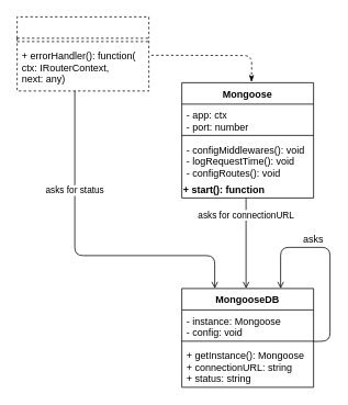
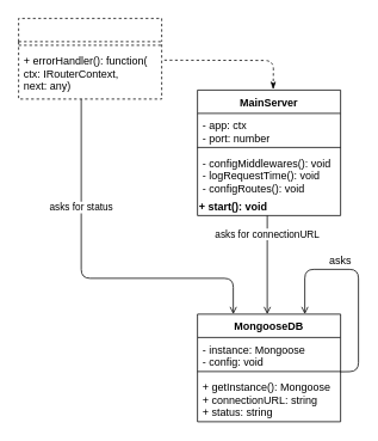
  <mxCell id="0" />
  <mxCell id="1" parent="0" />
  <mxCell id="2" value="MongooseDB" style="swimlane;fontStyle=1;align=center;verticalAlign=top;childLayout=stackLayout;horizontal=1;startSize=26;horizontalStack=0;resizeParent=1;resizeParentMax=0;resizeLast=0;collapsible=1;marginBottom=0;" vertex="1" parent="1"><mxGeometry x="220" y="350" width="160" height="120" as="geometry" /></mxCell>
  <mxCell id="3" value="- instance: Mongoose&#10;- config: void" style="text;strokeColor=none;fillColor=none;align=left;verticalAlign=top;spacingLeft=4;spacingRight=4;overflow=hidden;rotatable=0;points=[[0,0.5],[1,0.5]];portConstraint=eastwest;" vertex="1" parent="2"><mxGeometry y="26" width="160" height="34" as="geometry" /></mxCell>
  <mxCell id="4" value="" style="line;strokeWidth=1;fillColor=none;align=left;verticalAlign=middle;spacingTop=-1;spacingLeft=3;spacingRight=3;rotatable=0;labelPosition=right;points=[];portConstraint=eastwest;" vertex="1" parent="2"><mxGeometry y="60" width="160" height="8" as="geometry" /></mxCell>
  <mxCell id="5" value="+ getInstance(): Mongoose&#10;+ connectionURL: string&#10;+ status: string" style="text;strokeColor=none;fillColor=none;align=left;verticalAlign=top;spacingLeft=4;spacingRight=4;overflow=hidden;rotatable=0;points=[[0,0.5],[1,0.5]];portConstraint=eastwest;" vertex="1" parent="2"><mxGeometry y="68" width="160" height="52" as="geometry" /></mxCell>
  <mxCell id="6" value="" style="html=1;verticalAlign=bottom;endArrow=none;exitX=0.75;exitY=0;exitDx=0;exitDy=0;endFill=0;entryX=0.998;entryY=0.533;entryDx=0;entryDy=0;entryPerimeter=0;startArrow=open;startFill=0;" edge="1" parent="2" source="2" target="4"><mxGeometry x="-0.006" y="12" width="80" relative="1" as="geometry"><mxPoint x="180.4" y="-80.002" as="sourcePoint" /><mxPoint x="180" y="39.4" as="targetPoint" /><Array as="points"><mxPoint x="120" y="-50" /><mxPoint x="180" y="-50" /><mxPoint x="180" y="64" /></Array><mxPoint as="offset" /></mxGeometry></mxCell>
  <mxCell id="7" value="asks for connectionURL" style="html=1;verticalAlign=bottom;endArrow=open;endFill=0;" edge="1" parent="1"><mxGeometry x="-0.455" width="80" relative="1" as="geometry"><mxPoint x="298" y="240" as="sourcePoint" /><mxPoint x="298" y="350" as="targetPoint" /><Array as="points" /><mxPoint as="offset" /></mxGeometry></mxCell>
  <mxCell id="8" value="&lt;font style=&quot;font-size: 12px&quot;&gt;asks&lt;/font&gt;" style="text;html=1;strokeColor=none;fillColor=none;align=center;verticalAlign=middle;whiteSpace=wrap;rounded=0;fontSize=2;" vertex="1" parent="1"><mxGeometry x="360" y="280" width="40" height="20" as="geometry" /></mxCell>
- <mxCell id="9" value="Mongoose" style="swimlane;fontStyle=1;align=center;verticalAlign=top;childLayout=stackLayout;horizontal=1;startSize=26;horizontalStack=0;resizeParent=1;resizeParentMax=0;resizeLast=0;collapsible=1;marginBottom=0;fontSize=12;" vertex="1" parent="1"><mxGeometry x="220" y="100" width="160" height="140" as="geometry" /></mxCell>
+ <mxCell id="9" value="MainServer" style="swimlane;fontStyle=1;align=center;verticalAlign=top;childLayout=stackLayout;horizontal=1;startSize=26;horizontalStack=0;resizeParent=1;resizeParentMax=0;resizeLast=0;collapsible=1;marginBottom=0;fontSize=12;" vertex="1" parent="1"><mxGeometry x="220" y="100" width="160" height="140" as="geometry" /></mxCell>
  <mxCell id="10" value="- app: ctx&#10;- port: number" style="text;strokeColor=none;fillColor=none;align=left;verticalAlign=top;spacingLeft=4;spacingRight=4;overflow=hidden;rotatable=0;points=[[0,0.5],[1,0.5]];portConstraint=eastwest;" vertex="1" parent="9"><mxGeometry y="26" width="160" height="34" as="geometry" /></mxCell>
  <mxCell id="11" value="" style="line;strokeWidth=1;fillColor=none;align=left;verticalAlign=middle;spacingTop=-1;spacingLeft=3;spacingRight=3;rotatable=0;labelPosition=right;points=[];portConstraint=eastwest;" vertex="1" parent="9"><mxGeometry y="60" width="160" height="8" as="geometry" /></mxCell>
  <mxCell id="12" value="- configMiddlewares(): void&#10;- logRequestTime(): void&#10;- configRoutes(): void" style="text;strokeColor=none;fillColor=none;align=left;verticalAlign=top;spacingLeft=4;spacingRight=4;overflow=hidden;rotatable=0;points=[[0,0.5],[1,0.5]];portConstraint=eastwest;" vertex="1" parent="9"><mxGeometry y="68" width="160" height="52" as="geometry" /></mxCell>
- <mxCell id="13" value="&lt;b style=&quot;font-size: 12px&quot;&gt;+ start(): function&lt;/b&gt;" style="text;html=1;strokeColor=none;fillColor=none;align=left;verticalAlign=middle;whiteSpace=wrap;rounded=0;fontSize=2;" vertex="1" parent="9"><mxGeometry y="120" width="160" height="20" as="geometry" /></mxCell>
+ <mxCell id="13" value="&lt;b style=&quot;font-size: 12px&quot;&gt;+ start(): void&lt;/b&gt;" style="text;html=1;strokeColor=none;fillColor=none;align=left;verticalAlign=middle;whiteSpace=wrap;rounded=0;fontSize=2;" vertex="1" parent="9"><mxGeometry y="120" width="160" height="20" as="geometry" /></mxCell>
  <mxCell id="14" value="" style="swimlane;fontStyle=1;align=center;verticalAlign=top;childLayout=stackLayout;horizontal=1;startSize=26;horizontalStack=0;resizeParent=1;resizeParentMax=0;resizeLast=0;collapsible=1;marginBottom=0;fontSize=12;dashed=1;" vertex="1" parent="1"><mxGeometry x="20" y="20" width="160" height="90" as="geometry" /></mxCell>
  <mxCell id="15" value="" style="line;strokeWidth=1;fillColor=none;align=left;verticalAlign=middle;spacingTop=-1;spacingLeft=3;spacingRight=3;rotatable=0;labelPosition=right;points=[];portConstraint=eastwest;dashed=1;" vertex="1" parent="14"><mxGeometry y="26" width="160" height="8" as="geometry" /></mxCell>
  <mxCell id="16" value="+ errorHandler(): function(&#10;ctx: IRouterContext, &#10;next: any)" style="text;strokeColor=none;fillColor=none;align=left;verticalAlign=top;spacingLeft=4;spacingRight=4;overflow=hidden;rotatable=0;points=[[0,0.5],[1,0.5]];portConstraint=eastwest;" vertex="1" parent="14"><mxGeometry y="34" width="160" height="56" as="geometry" /></mxCell>
  <mxCell id="17" value="" style="endArrow=classicThin;dashed=1;html=1;fontSize=12;exitX=1.018;exitY=0.225;exitDx=0;exitDy=0;exitPerimeter=0;entryX=0.529;entryY=-0.006;entryDx=0;entryDy=0;entryPerimeter=0;endFill=1;" edge="1" parent="1" source="16" target="9"><mxGeometry width="50" height="50" relative="1" as="geometry"><mxPoint x="110" y="120" as="sourcePoint" /><mxPoint x="160" y="70" as="targetPoint" /><Array as="points"><mxPoint x="305" y="67" /></Array></mxGeometry></mxCell>
  <mxCell id="18" value="asks for status" style="html=1;verticalAlign=bottom;endArrow=open;endFill=0;entryX=0.25;entryY=0;entryDx=0;entryDy=0;" edge="1" parent="1" target="2"><mxGeometry x="-0.366" width="80" relative="1" as="geometry"><mxPoint x="90" y="110" as="sourcePoint" /><mxPoint x="90" y="220" as="targetPoint" /><Array as="points"><mxPoint x="90" y="310" /><mxPoint x="260" y="310" /></Array><mxPoint as="offset" /></mxGeometry></mxCell>
